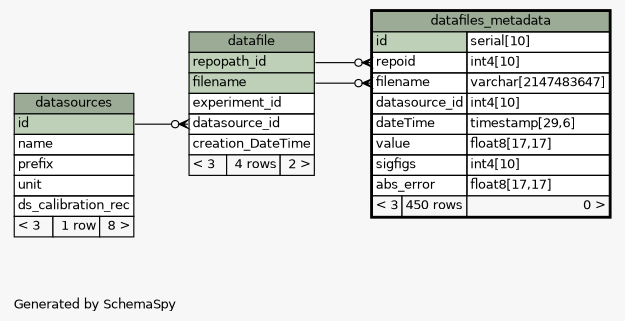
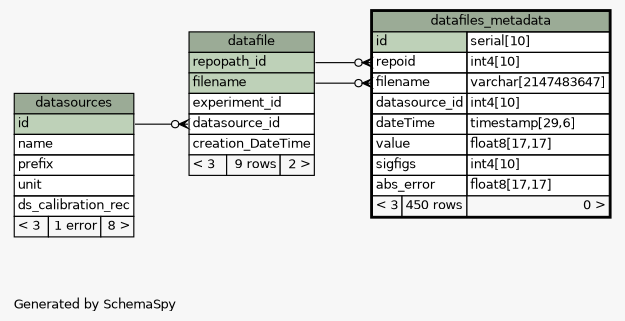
  digraph {
    bgcolor="#f7f7f7"
    fontname=Helvetica
    fontsize=11
    label="\nGenerated by SchemaSpy"
    labeljust=l
    nodesep=0.18
    rankdir=RL
    ranksep=0.46
    node [fontname=Helvetica fontsize=11 shape=plaintext]
    edge [arrowhead=none arrowsize=0.8 arrowtail=crowodot dir=back]
-   n1 [label=<     <TABLE BORDER="0" CELLBORDER="1" CELLSPACING="0" BGCOLOR="#ffffff">       <TR><TD COLSPAN="3" BGCOLOR="#9bab96" ALIGN="CENTER">datafile</TD></TR>       <TR><TD PORT="repopath_id" COLSPAN="3" BGCOLOR="#bed1b8" ALIGN="LEFT">repopath_id</TD></TR>       <TR><TD PORT="filename" COLSPAN="3" BGCOLOR="#bed1b8" ALIGN="LEFT">filename</TD></TR>       <TR><TD PORT="experiment_id" COLSPAN="3" ALIGN="LEFT">experiment_id</TD></TR>       <TR><TD PORT="datasource_id" COLSPAN="3" ALIGN="LEFT">datasource_id</TD></TR>       <TR><TD PORT="creation_DateTime" COLSPAN="3" ALIGN="LEFT">creation_DateTime</TD></TR>       <TR><TD ALIGN="LEFT" BGCOLOR="#f7f7f7">&lt; 3</TD><TD ALIGN="RIGHT" BGCOLOR="#f7f7f7">4 rows</TD><TD ALIGN="RIGHT" BGCOLOR="#f7f7f7">2 &gt;</TD></TR>     </TABLE>>]
-   n2 [label=<     <TABLE BORDER="0" CELLBORDER="1" CELLSPACING="0" BGCOLOR="#ffffff">       <TR><TD COLSPAN="3" BGCOLOR="#9bab96" ALIGN="CENTER">datasources</TD></TR>       <TR><TD PORT="id" COLSPAN="3" BGCOLOR="#bed1b8" ALIGN="LEFT">id</TD></TR>       <TR><TD PORT="name" COLSPAN="3" ALIGN="LEFT">name</TD></TR>       <TR><TD PORT="prefix" COLSPAN="3" ALIGN="LEFT">prefix</TD></TR>       <TR><TD PORT="unit" COLSPAN="3" ALIGN="LEFT">unit</TD></TR>       <TR><TD PORT="ds_calibration_rec" COLSPAN="3" ALIGN="LEFT">ds_calibration_rec</TD></TR>       <TR><TD ALIGN="LEFT" BGCOLOR="#f7f7f7">&lt; 3</TD><TD ALIGN="RIGHT" BGCOLOR="#f7f7f7">1 row</TD><TD ALIGN="RIGHT" BGCOLOR="#f7f7f7">8 &gt;</TD></TR>     </TABLE>>]
+   n1 [label=<     <TABLE BORDER="0" CELLBORDER="1" CELLSPACING="0" BGCOLOR="#ffffff">       <TR><TD COLSPAN="3" BGCOLOR="#9bab96" ALIGN="CENTER">datafile</TD></TR>       <TR><TD PORT="repopath_id" COLSPAN="3" BGCOLOR="#bed1b8" ALIGN="LEFT">repopath_id</TD></TR>       <TR><TD PORT="filename" COLSPAN="3" BGCOLOR="#bed1b8" ALIGN="LEFT">filename</TD></TR>       <TR><TD PORT="experiment_id" COLSPAN="3" ALIGN="LEFT">experiment_id</TD></TR>       <TR><TD PORT="datasource_id" COLSPAN="3" ALIGN="LEFT">datasource_id</TD></TR>       <TR><TD PORT="creation_DateTime" COLSPAN="3" ALIGN="LEFT">creation_DateTime</TD></TR>       <TR><TD ALIGN="LEFT" BGCOLOR="#f7f7f7">&lt; 3</TD><TD ALIGN="RIGHT" BGCOLOR="#f7f7f7">9 rows</TD><TD ALIGN="RIGHT" BGCOLOR="#f7f7f7">2 &gt;</TD></TR>     </TABLE>>]
+   n2 [label=<     <TABLE BORDER="0" CELLBORDER="1" CELLSPACING="0" BGCOLOR="#ffffff">       <TR><TD COLSPAN="3" BGCOLOR="#9bab96" ALIGN="CENTER">datasources</TD></TR>       <TR><TD PORT="id" COLSPAN="3" BGCOLOR="#bed1b8" ALIGN="LEFT">id</TD></TR>       <TR><TD PORT="name" COLSPAN="3" ALIGN="LEFT">name</TD></TR>       <TR><TD PORT="prefix" COLSPAN="3" ALIGN="LEFT">prefix</TD></TR>       <TR><TD PORT="unit" COLSPAN="3" ALIGN="LEFT">unit</TD></TR>       <TR><TD PORT="ds_calibration_rec" COLSPAN="3" ALIGN="LEFT">ds_calibration_rec</TD></TR>       <TR><TD ALIGN="LEFT" BGCOLOR="#f7f7f7">&lt; 3</TD><TD ALIGN="RIGHT" BGCOLOR="#f7f7f7">1 error</TD><TD ALIGN="RIGHT" BGCOLOR="#f7f7f7">8 &gt;</TD></TR>     </TABLE>>]
    n3 [label=<     <TABLE BORDER="2" CELLBORDER="1" CELLSPACING="0" BGCOLOR="#ffffff">       <TR><TD COLSPAN="3" BGCOLOR="#9bab96" ALIGN="CENTER">datafiles_metadata</TD></TR>       <TR><TD PORT="id" COLSPAN="2" BGCOLOR="#bed1b8" ALIGN="LEFT">id</TD><TD PORT="id.type" ALIGN="LEFT">serial[10]</TD></TR>       <TR><TD PORT="repoid" COLSPAN="2" ALIGN="LEFT">repoid</TD><TD PORT="repoid.type" ALIGN="LEFT">int4[10]</TD></TR>       <TR><TD PORT="filename" COLSPAN="2" ALIGN="LEFT">filename</TD><TD PORT="filename.type" ALIGN="LEFT">varchar[2147483647]</TD></TR>       <TR><TD PORT="datasource_id" COLSPAN="2" ALIGN="LEFT">datasource_id</TD><TD PORT="datasource_id.type" ALIGN="LEFT">int4[10]</TD></TR>       <TR><TD PORT="dateTime" COLSPAN="2" ALIGN="LEFT">dateTime</TD><TD PORT="dateTime.type" ALIGN="LEFT">timestamp[29,6]</TD></TR>       <TR><TD PORT="value" COLSPAN="2" ALIGN="LEFT">value</TD><TD PORT="value.type" ALIGN="LEFT">float8[17,17]</TD></TR>       <TR><TD PORT="sigfigs" COLSPAN="2" ALIGN="LEFT">sigfigs</TD><TD PORT="sigfigs.type" ALIGN="LEFT">int4[10]</TD></TR>       <TR><TD PORT="abs_error" COLSPAN="2" ALIGN="LEFT">abs_error</TD><TD PORT="abs_error.type" ALIGN="LEFT">float8[17,17]</TD></TR>       <TR><TD ALIGN="LEFT" BGCOLOR="#f7f7f7">&lt; 3</TD><TD ALIGN="RIGHT" BGCOLOR="#f7f7f7">450 rows</TD><TD ALIGN="RIGHT" BGCOLOR="#f7f7f7">0 &gt;</TD></TR>     </TABLE>>]
    n1 -> n2 [headport="id:e" tailport="datasource_id:w"]
    n3 -> n1 [headport="filename:e" tailport="filename:w"]
    n3 -> n1 [headport="repopath_id:e" tailport="repoid:w"]
  }
